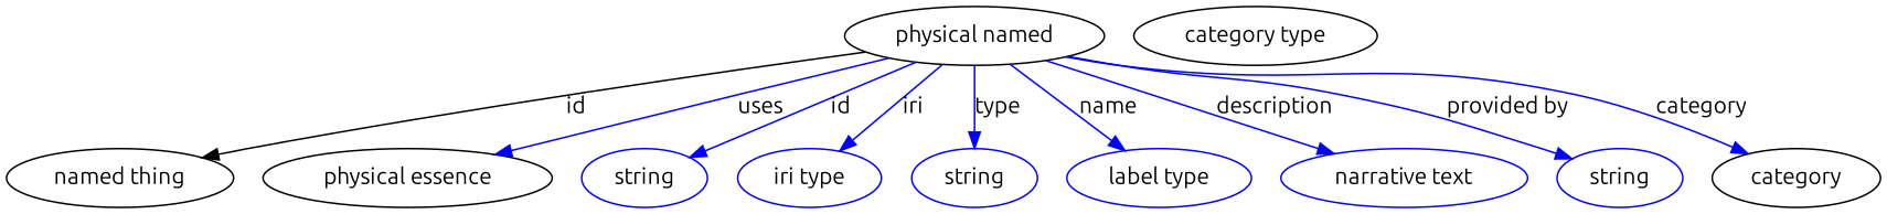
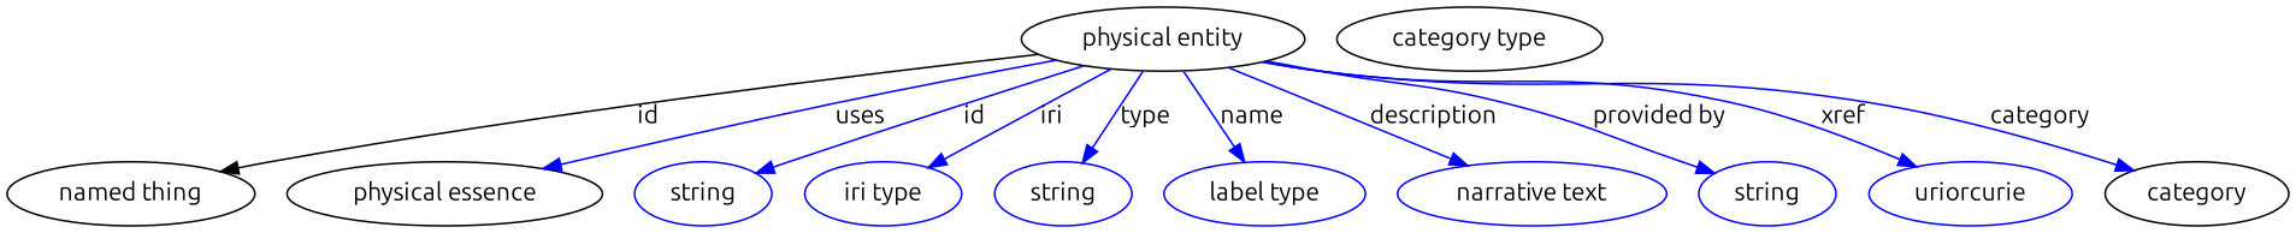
  digraph {
    fontname=Ubuntu
    node [fontname=Ubuntu color=blue]
    edge [fontname=Ubuntu color=blue style=solid]
-   n1 [height=0.5 label="physical named" width=2.2026 color=""]
+   n1 [height=0.5 label="physical entity" width=2.2026 color=""]
    "named thing" [height=0.5 width=1.9318 color=""]
    "physical essence" [height=0.5 width=2.4553 color=""]
    n4 [height=0.5 label=string width=1.0652]
    n5 [height=0.5 label="iri type" width=1.2277]
    n6 [height=0.5 label=string width=1.0652]
    n7 [height=0.5 label="label type" width=1.5707]
    n8 [height=0.5 label="narrative text" width=2.0943]
    n9 [height=0.5 label=string width=1.0652]
+   n10 [height=0.5 label=uriorcurie width=1.5887]
    category [height=0.5 width=1.4263 color=""]
    n12 [color=black height=0.5 label="category type" width=2.0762]
    n1 -> "named thing" [label=id color="" style=""]
    n1 -> "physical essence" [label=uses style=""]
    n1 -> n4 [label=id]
    n1 -> n5 [label=iri]
    n1 -> n6 [label=type]
    n1 -> n7 [label=name]
    n1 -> n8 [label=description]
    n1 -> n9 [label="provided by"]
+   n1 -> n10 [label=xref]
    n1 -> category [label=category]
  }
